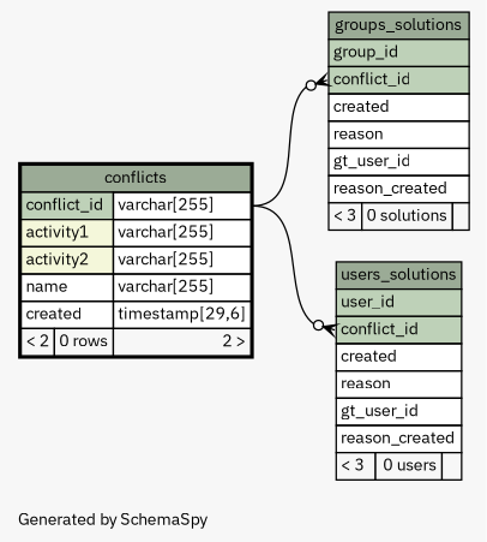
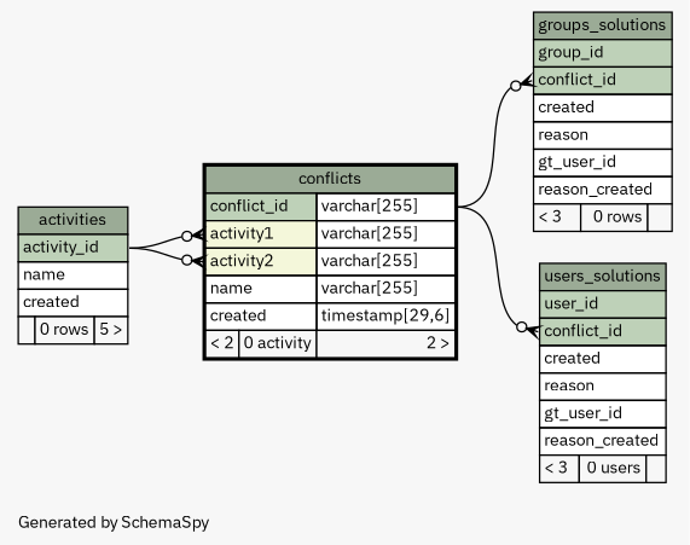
  digraph {
    bgcolor="#f7f7f7"
    fontname="IBM Plex Sans"
    fontsize=11
    label="\nGenerated by SchemaSpy"
    labeljust=l
    nodesep=0.18
    rankdir=RL
    ranksep=0.46
    node [fontname="IBM Plex Sans" fontsize=11 shape=plaintext]
    edge [arrowhead=none arrowsize=0.8 arrowtail=crowodot dir=back fontname="IBM Plex Sans" headport="activity_id:e" tailport="conflict_id:w"]
-   n1 [label=<     <TABLE BORDER="2" CELLBORDER="1" CELLSPACING="0" BGCOLOR="#ffffff">       <TR><TD COLSPAN="3" BGCOLOR="#9bab96" ALIGN="CENTER">conflicts</TD></TR>       <TR><TD PORT="conflict_id" COLSPAN="2" BGCOLOR="#bed1b8" ALIGN="LEFT">conflict_id</TD><TD PORT="conflict_id.type" ALIGN="LEFT">varchar[255]</TD></TR>       <TR><TD PORT="activity1" COLSPAN="2" BGCOLOR="#f4f7da" ALIGN="LEFT">activity1</TD><TD PORT="activity1.type" ALIGN="LEFT">varchar[255]</TD></TR>       <TR><TD PORT="activity2" COLSPAN="2" BGCOLOR="#f4f7da" ALIGN="LEFT">activity2</TD><TD PORT="activity2.type" ALIGN="LEFT">varchar[255]</TD></TR>       <TR><TD PORT="name" COLSPAN="2" ALIGN="LEFT">name</TD><TD PORT="name.type" ALIGN="LEFT">varchar[255]</TD></TR>       <TR><TD PORT="created" COLSPAN="2" ALIGN="LEFT">created</TD><TD PORT="created.type" ALIGN="LEFT">timestamp[29,6]</TD></TR>       <TR><TD ALIGN="LEFT" BGCOLOR="#f7f7f7">&lt; 2</TD><TD ALIGN="RIGHT" BGCOLOR="#f7f7f7">0 rows</TD><TD ALIGN="RIGHT" BGCOLOR="#f7f7f7">2 &gt;</TD></TR>     </TABLE>>]
-   n3 [label=<     <TABLE BORDER="0" CELLBORDER="1" CELLSPACING="0" BGCOLOR="#ffffff">       <TR><TD COLSPAN="3" BGCOLOR="#9bab96" ALIGN="CENTER">groups_solutions</TD></TR>       <TR><TD PORT="group_id" COLSPAN="3" BGCOLOR="#bed1b8" ALIGN="LEFT">group_id</TD></TR>       <TR><TD PORT="conflict_id" COLSPAN="3" BGCOLOR="#bed1b8" ALIGN="LEFT">conflict_id</TD></TR>       <TR><TD PORT="created" COLSPAN="3" ALIGN="LEFT">created</TD></TR>       <TR><TD PORT="reason" COLSPAN="3" ALIGN="LEFT">reason</TD></TR>       <TR><TD PORT="gt_user_id" COLSPAN="3" ALIGN="LEFT">gt_user_id</TD></TR>       <TR><TD PORT="reason_created" COLSPAN="3" ALIGN="LEFT">reason_created</TD></TR>       <TR><TD ALIGN="LEFT" BGCOLOR="#f7f7f7">&lt; 3</TD><TD ALIGN="RIGHT" BGCOLOR="#f7f7f7">0 solutions</TD><TD ALIGN="RIGHT" BGCOLOR="#f7f7f7">  </TD></TR>     </TABLE>>]
+   n1 [label=<     <TABLE BORDER="2" CELLBORDER="1" CELLSPACING="0" BGCOLOR="#ffffff">       <TR><TD COLSPAN="3" BGCOLOR="#9bab96" ALIGN="CENTER">conflicts</TD></TR>       <TR><TD PORT="conflict_id" COLSPAN="2" BGCOLOR="#bed1b8" ALIGN="LEFT">conflict_id</TD><TD PORT="conflict_id.type" ALIGN="LEFT">varchar[255]</TD></TR>       <TR><TD PORT="activity1" COLSPAN="2" BGCOLOR="#f4f7da" ALIGN="LEFT">activity1</TD><TD PORT="activity1.type" ALIGN="LEFT">varchar[255]</TD></TR>       <TR><TD PORT="activity2" COLSPAN="2" BGCOLOR="#f4f7da" ALIGN="LEFT">activity2</TD><TD PORT="activity2.type" ALIGN="LEFT">varchar[255]</TD></TR>       <TR><TD PORT="name" COLSPAN="2" ALIGN="LEFT">name</TD><TD PORT="name.type" ALIGN="LEFT">varchar[255]</TD></TR>       <TR><TD PORT="created" COLSPAN="2" ALIGN="LEFT">created</TD><TD PORT="created.type" ALIGN="LEFT">timestamp[29,6]</TD></TR>       <TR><TD ALIGN="LEFT" BGCOLOR="#f7f7f7">&lt; 2</TD><TD ALIGN="RIGHT" BGCOLOR="#f7f7f7">0 activity</TD><TD ALIGN="RIGHT" BGCOLOR="#f7f7f7">2 &gt;</TD></TR>     </TABLE>>]
+   n2 [label=<     <TABLE BORDER="0" CELLBORDER="1" CELLSPACING="0" BGCOLOR="#ffffff">       <TR><TD COLSPAN="3" BGCOLOR="#9bab96" ALIGN="CENTER">activities</TD></TR>       <TR><TD PORT="activity_id" COLSPAN="3" BGCOLOR="#bed1b8" ALIGN="LEFT">activity_id</TD></TR>       <TR><TD PORT="name" COLSPAN="3" ALIGN="LEFT">name</TD></TR>       <TR><TD PORT="created" COLSPAN="3" ALIGN="LEFT">created</TD></TR>       <TR><TD ALIGN="LEFT" BGCOLOR="#f7f7f7">  </TD><TD ALIGN="RIGHT" BGCOLOR="#f7f7f7">0 rows</TD><TD ALIGN="RIGHT" BGCOLOR="#f7f7f7">5 &gt;</TD></TR>     </TABLE>>]
+   n3 [label=<     <TABLE BORDER="0" CELLBORDER="1" CELLSPACING="0" BGCOLOR="#ffffff">       <TR><TD COLSPAN="3" BGCOLOR="#9bab96" ALIGN="CENTER">groups_solutions</TD></TR>       <TR><TD PORT="group_id" COLSPAN="3" BGCOLOR="#bed1b8" ALIGN="LEFT">group_id</TD></TR>       <TR><TD PORT="conflict_id" COLSPAN="3" BGCOLOR="#bed1b8" ALIGN="LEFT">conflict_id</TD></TR>       <TR><TD PORT="created" COLSPAN="3" ALIGN="LEFT">created</TD></TR>       <TR><TD PORT="reason" COLSPAN="3" ALIGN="LEFT">reason</TD></TR>       <TR><TD PORT="gt_user_id" COLSPAN="3" ALIGN="LEFT">gt_user_id</TD></TR>       <TR><TD PORT="reason_created" COLSPAN="3" ALIGN="LEFT">reason_created</TD></TR>       <TR><TD ALIGN="LEFT" BGCOLOR="#f7f7f7">&lt; 3</TD><TD ALIGN="RIGHT" BGCOLOR="#f7f7f7">0 rows</TD><TD ALIGN="RIGHT" BGCOLOR="#f7f7f7">  </TD></TR>     </TABLE>>]
    n4 [label=<     <TABLE BORDER="0" CELLBORDER="1" CELLSPACING="0" BGCOLOR="#ffffff">       <TR><TD COLSPAN="3" BGCOLOR="#9bab96" ALIGN="CENTER">users_solutions</TD></TR>       <TR><TD PORT="user_id" COLSPAN="3" BGCOLOR="#bed1b8" ALIGN="LEFT">user_id</TD></TR>       <TR><TD PORT="conflict_id" COLSPAN="3" BGCOLOR="#bed1b8" ALIGN="LEFT">conflict_id</TD></TR>       <TR><TD PORT="created" COLSPAN="3" ALIGN="LEFT">created</TD></TR>       <TR><TD PORT="reason" COLSPAN="3" ALIGN="LEFT">reason</TD></TR>       <TR><TD PORT="gt_user_id" COLSPAN="3" ALIGN="LEFT">gt_user_id</TD></TR>       <TR><TD PORT="reason_created" COLSPAN="3" ALIGN="LEFT">reason_created</TD></TR>       <TR><TD ALIGN="LEFT" BGCOLOR="#f7f7f7">&lt; 3</TD><TD ALIGN="RIGHT" BGCOLOR="#f7f7f7">0 users</TD><TD ALIGN="RIGHT" BGCOLOR="#f7f7f7">  </TD></TR>     </TABLE>>]
+   n1 -> n2 [tailport="activity1:w"]
+   n1 -> n2 [tailport="activity2:w"]
    n3 -> n1 [headport="conflict_id.type:e"]
    n4 -> n1 [headport="conflict_id.type:e"]
  }
